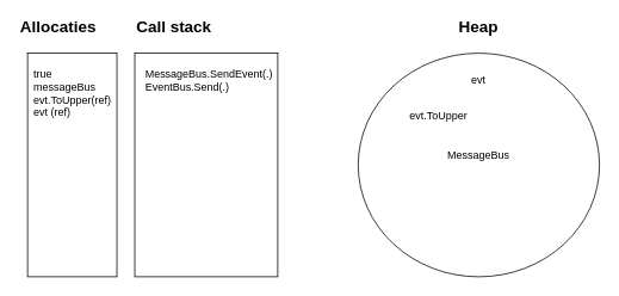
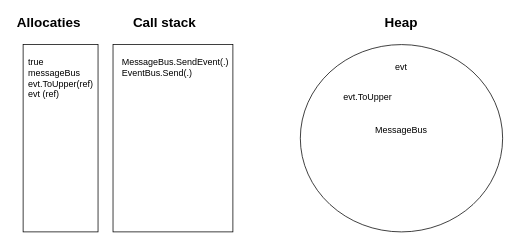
  <mxCell id="0" />
  <mxCell id="1" parent="0" />
  <mxCell id="2" value="" style="rounded=0;whiteSpace=wrap;html=1;" parent="1" vertex="1"><mxGeometry x="150" y="59" width="160" height="250" as="geometry" /></mxCell>
  <mxCell id="3" value="MessageBus.SendEvent(.)&lt;br&gt;EventBus.Send(.)" style="text;html=1;strokeColor=none;fillColor=none;align=left;verticalAlign=top;whiteSpace=wrap;rounded=0;" parent="1" vertex="1"><mxGeometry x="160" y="69" width="140" height="230" as="geometry" /></mxCell>
  <mxCell id="4" value="" style="ellipse;whiteSpace=wrap;html=1;align=left;" parent="1" vertex="1"><mxGeometry x="400" y="59" width="270" height="250" as="geometry" /></mxCell>
- <mxCell id="5" value="&lt;h2&gt;Call stack&lt;/h2&gt;" style="text;html=1;strokeColor=none;fillColor=none;align=left;verticalAlign=middle;whiteSpace=wrap;rounded=0;" parent="1" vertex="1"><mxGeometry x="150" y="20" width="105" height="20" as="geometry" /></mxCell>
+ <mxCell id="5" value="&lt;h2&gt;Call stack&lt;/h2&gt;" style="text;html=1;strokeColor=none;fillColor=none;align=left;verticalAlign=middle;whiteSpace=wrap;rounded=0;" parent="1" vertex="1"><mxGeometry x="175" y="20" width="105" height="20" as="geometry" /></mxCell>
  <mxCell id="6" value="&lt;h2&gt;Heap&lt;/h2&gt;" style="text;html=1;strokeColor=none;fillColor=none;align=center;verticalAlign=middle;whiteSpace=wrap;rounded=0;" parent="1" vertex="1"><mxGeometry x="515" y="20" width="40" height="20" as="geometry" /></mxCell>
  <mxCell id="7" value="evt" style="text;html=1;strokeColor=none;fillColor=none;align=center;verticalAlign=middle;whiteSpace=wrap;rounded=0;" parent="1" vertex="1"><mxGeometry x="515" y="79" width="40" height="20" as="geometry" /></mxCell>
  <mxCell id="8" value="" style="rounded=0;whiteSpace=wrap;html=1;" parent="1" vertex="1"><mxGeometry x="30" y="59" width="100" height="250" as="geometry" /></mxCell>
  <mxCell id="9" value="&lt;h2&gt;Allocaties&lt;/h2&gt;" style="text;html=1;strokeColor=none;fillColor=none;align=left;verticalAlign=middle;whiteSpace=wrap;rounded=0;" parent="1" vertex="1"><mxGeometry x="20" y="20" width="90" height="20" as="geometry" /></mxCell>
  <mxCell id="10" value="true&lt;br&gt;messageBus&lt;br&gt;evt.ToUpper(ref)&lt;br&gt;evt (ref)" style="text;html=1;strokeColor=none;fillColor=none;align=left;verticalAlign=top;whiteSpace=wrap;rounded=0;" parent="1" vertex="1"><mxGeometry x="35" y="69" width="80" height="230" as="geometry" /></mxCell>
  <mxCell id="11" value="evt.ToUpper" style="text;html=1;strokeColor=none;fillColor=none;align=center;verticalAlign=middle;whiteSpace=wrap;rounded=0;" vertex="1" parent="1"><mxGeometry x="470" y="119" width="40" height="20" as="geometry" /></mxCell>
  <mxCell id="12" value="MessageBus" style="text;html=1;strokeColor=none;fillColor=none;align=center;verticalAlign=middle;whiteSpace=wrap;rounded=0;" vertex="1" parent="1"><mxGeometry x="515" y="164" width="40" height="20" as="geometry" /></mxCell>
